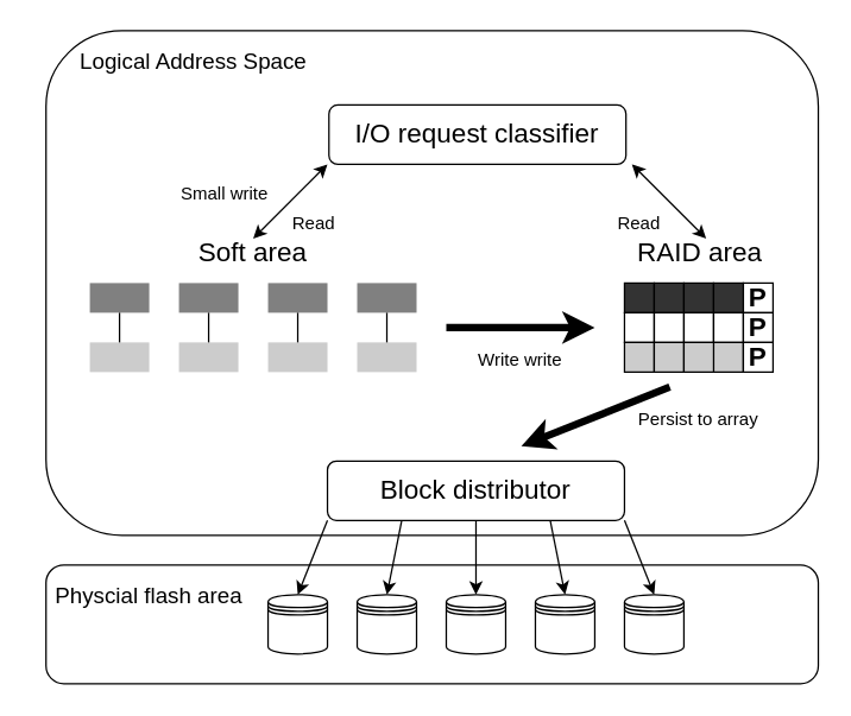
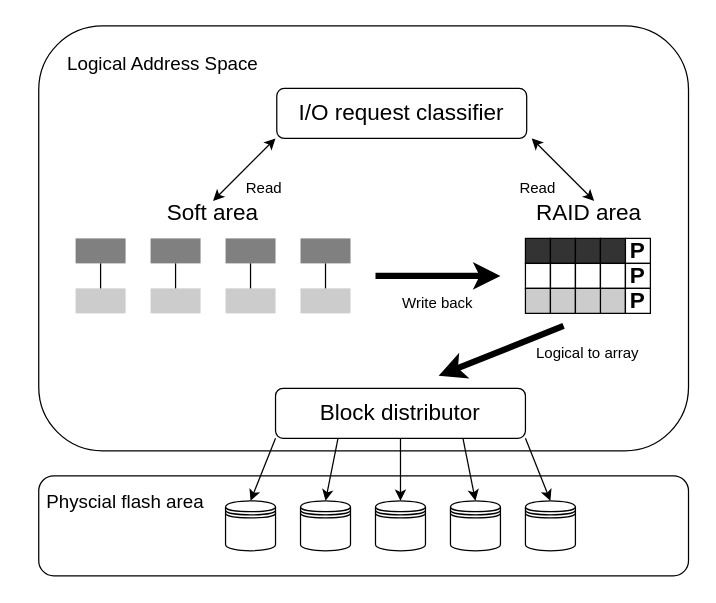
  <mxCell id="0" />
  <mxCell id="1" parent="0" />
  <mxCell id="2" value="" style="shape=datastore;whiteSpace=wrap;html=1;" vertex="1" parent="1"><mxGeometry x="180" y="400" width="40" height="40" as="geometry" /></mxCell>
- <mxCell id="3" value="Logical Address Space" style="rounded=0;whiteSpace=wrap;html=1;fillColor=none;strokeColor=none;fontSize=15;fontFamily=Helvetica;" vertex="1" parent="1"><mxGeometry x="50" width="160" height="40" as="geometry" y="20" /></mxCell>
+ <mxCell id="3" value="Logical Address Space" style="rounded=0;whiteSpace=wrap;html=1;fillColor=none;strokeColor=none;fontSize=15;fontFamily=Helvetica;" vertex="1" parent="1"><mxGeometry x="50" y="30" width="160" height="40" as="geometry" /></mxCell>
  <mxCell id="4" value="&lt;font style=&quot;font-size: 18px;&quot;&gt;I/O request classifier&lt;/font&gt;" style="rounded=1;whiteSpace=wrap;html=1;fillColor=none;" vertex="1" parent="1"><mxGeometry x="221" y="70" width="200" height="40" as="geometry" /></mxCell>
  <mxCell id="5" value="" style="rounded=0;whiteSpace=wrap;html=1;strokeColor=none;gradientColor=none;fillColor=#808080;" vertex="1" parent="1"><mxGeometry x="60" y="190" width="40" height="20" as="geometry" /></mxCell>
  <mxCell id="6" value="" style="rounded=0;whiteSpace=wrap;html=1;strokeColor=none;gradientColor=none;fillColor=#CCCCCC;" vertex="1" parent="1"><mxGeometry x="60" y="230" width="40" height="20" as="geometry" /></mxCell>
  <mxCell id="7" value="" style="endArrow=none;html=1;rounded=0;entryX=0.5;entryY=1;entryDx=0;entryDy=0;exitX=0.5;exitY=0;exitDx=0;exitDy=0;" edge="1" parent="1" source="6" target="5"><mxGeometry width="50" height="50" relative="1" as="geometry"><mxPoint x="100" y="270" as="sourcePoint" /><mxPoint x="150" y="220" as="targetPoint" /></mxGeometry></mxCell>
  <mxCell id="8" value="" style="rounded=0;whiteSpace=wrap;html=1;strokeColor=none;gradientColor=none;fillColor=#808080;" vertex="1" parent="1"><mxGeometry x="120" y="190" width="40" height="20" as="geometry" /></mxCell>
  <mxCell id="9" value="" style="rounded=0;whiteSpace=wrap;html=1;strokeColor=none;gradientColor=none;fillColor=#CCCCCC;" vertex="1" parent="1"><mxGeometry x="120" y="230" width="40" height="20" as="geometry" /></mxCell>
  <mxCell id="10" value="" style="endArrow=none;html=1;rounded=0;entryX=0.5;entryY=1;entryDx=0;entryDy=0;exitX=0.5;exitY=0;exitDx=0;exitDy=0;" edge="1" parent="1" source="9" target="8"><mxGeometry width="50" height="50" relative="1" as="geometry"><mxPoint x="160" y="270" as="sourcePoint" /><mxPoint x="210" y="220" as="targetPoint" /></mxGeometry></mxCell>
  <mxCell id="11" value="" style="rounded=0;whiteSpace=wrap;html=1;strokeColor=none;gradientColor=none;fillColor=#808080;" vertex="1" parent="1"><mxGeometry x="180" y="190" width="40" height="20" as="geometry" /></mxCell>
  <mxCell id="12" value="" style="rounded=0;whiteSpace=wrap;html=1;strokeColor=none;gradientColor=none;fillColor=#CCCCCC;" vertex="1" parent="1"><mxGeometry x="180" y="230" width="40" height="20" as="geometry" /></mxCell>
  <mxCell id="13" value="" style="endArrow=none;html=1;rounded=0;entryX=0.5;entryY=1;entryDx=0;entryDy=0;exitX=0.5;exitY=0;exitDx=0;exitDy=0;" edge="1" parent="1" source="12" target="11"><mxGeometry width="50" height="50" relative="1" as="geometry"><mxPoint x="220" y="270" as="sourcePoint" /><mxPoint x="270" y="220" as="targetPoint" /></mxGeometry></mxCell>
  <mxCell id="14" value="" style="rounded=0;whiteSpace=wrap;html=1;strokeColor=none;gradientColor=none;fillColor=#808080;" vertex="1" parent="1"><mxGeometry x="240" y="190" width="40" height="20" as="geometry" /></mxCell>
  <mxCell id="15" value="" style="rounded=0;whiteSpace=wrap;html=1;strokeColor=none;gradientColor=none;fillColor=#CCCCCC;" vertex="1" parent="1"><mxGeometry x="240" y="230" width="40" height="20" as="geometry" /></mxCell>
  <mxCell id="16" value="" style="endArrow=none;html=1;rounded=0;entryX=0.5;entryY=1;entryDx=0;entryDy=0;exitX=0.5;exitY=0;exitDx=0;exitDy=0;" edge="1" parent="1" source="15" target="14"><mxGeometry width="50" height="50" relative="1" as="geometry"><mxPoint x="280" y="270" as="sourcePoint" /><mxPoint x="330" y="220" as="targetPoint" /></mxGeometry></mxCell>
  <mxCell id="17" value="Soft area" style="rounded=0;whiteSpace=wrap;html=1;fillColor=none;strokeColor=none;fontSize=18;" vertex="1" parent="1"><mxGeometry x="130" y="160" width="80" height="20" as="geometry" /></mxCell>
  <mxCell id="18" value="" style="rounded=0;whiteSpace=wrap;html=1;strokeColor=default;fillColor=#CCCCCC;" vertex="1" parent="1"><mxGeometry x="480" y="230" width="20" height="20" as="geometry" /></mxCell>
  <mxCell id="19" value="" style="rounded=0;whiteSpace=wrap;html=1;strokeColor=default;fillColor=#333333;" vertex="1" parent="1"><mxGeometry x="420" y="190" width="20" height="20" as="geometry" /></mxCell>
  <mxCell id="20" value="" style="rounded=0;whiteSpace=wrap;html=1;strokeColor=default;fillColor=none;fontSize=18;fontStyle=1" vertex="1" parent="1"><mxGeometry x="420" y="210" width="20" height="20" as="geometry" /></mxCell>
  <mxCell id="21" value="P" style="rounded=0;whiteSpace=wrap;html=1;strokeColor=default;fillColor=none;fontSize=18;fontStyle=1" vertex="1" parent="1"><mxGeometry x="500" y="190" width="20" height="20" as="geometry" /></mxCell>
  <mxCell id="22" value="RAID area" style="rounded=0;whiteSpace=wrap;html=1;fillColor=none;strokeColor=none;fontSize=18;" vertex="1" parent="1"><mxGeometry x="421" y="160" width="100" height="20" as="geometry" /></mxCell>
  <mxCell id="23" value="" style="endArrow=classic;html=1;rounded=0;strokeWidth=5;" edge="1" parent="1"><mxGeometry width="50" height="50" relative="1" as="geometry"><mxPoint x="300" y="220" as="sourcePoint" /><mxPoint x="400" y="220" as="targetPoint" /></mxGeometry></mxCell>
- <mxCell id="24" value="&lt;font style=&quot;font-size: 12px;&quot;&gt;Write write&lt;/font&gt;" style="rounded=0;whiteSpace=wrap;html=1;fillColor=none;strokeColor=none;fontSize=15;fontFamily=Helvetica;" vertex="1" parent="1"><mxGeometry x="300" y="230" width="100" height="20" as="geometry" /></mxCell>
+ <mxCell id="24" value="&lt;font style=&quot;font-size: 12px;&quot;&gt;Write back&lt;/font&gt;" style="rounded=0;whiteSpace=wrap;html=1;fillColor=none;strokeColor=none;fontSize=15;fontFamily=Helvetica;" vertex="1" parent="1"><mxGeometry x="300" y="230" width="100" height="20" as="geometry" /></mxCell>
  <mxCell id="25" value="" style="rounded=0;whiteSpace=wrap;html=1;strokeColor=default;fillColor=#333333;" vertex="1" parent="1"><mxGeometry x="440" y="190" width="20" height="20" as="geometry" /></mxCell>
  <mxCell id="26" value="" style="rounded=0;whiteSpace=wrap;html=1;strokeColor=default;fillColor=#333333;" vertex="1" parent="1"><mxGeometry x="460" y="190" width="20" height="20" as="geometry" /></mxCell>
  <mxCell id="27" value="" style="rounded=0;whiteSpace=wrap;html=1;strokeColor=default;fillColor=#333333;" vertex="1" parent="1"><mxGeometry x="480" y="190" width="20" height="20" as="geometry" /></mxCell>
  <mxCell id="28" value="P" style="rounded=0;whiteSpace=wrap;html=1;strokeColor=default;fillColor=none;fontSize=18;fontStyle=1" vertex="1" parent="1"><mxGeometry x="500" y="230" width="20" height="20" as="geometry" /></mxCell>
  <mxCell id="29" value="P" style="rounded=0;whiteSpace=wrap;html=1;strokeColor=default;fillColor=none;fontSize=18;fontStyle=1" vertex="1" parent="1"><mxGeometry x="500" y="210" width="20" height="20" as="geometry" /></mxCell>
  <mxCell id="30" value="" style="rounded=0;whiteSpace=wrap;html=1;strokeColor=default;fillColor=none;fontSize=18;fontStyle=1" vertex="1" parent="1"><mxGeometry x="440" y="210" width="20" height="20" as="geometry" /></mxCell>
  <mxCell id="31" value="" style="rounded=0;whiteSpace=wrap;html=1;strokeColor=default;fillColor=none;fontSize=18;fontStyle=1" vertex="1" parent="1"><mxGeometry x="460" y="210" width="20" height="20" as="geometry" /></mxCell>
  <mxCell id="32" value="" style="rounded=0;whiteSpace=wrap;html=1;strokeColor=default;fillColor=none;fontSize=18;fontStyle=1" vertex="1" parent="1"><mxGeometry x="480" y="210" width="20" height="20" as="geometry" /></mxCell>
  <mxCell id="33" value="" style="rounded=0;whiteSpace=wrap;html=1;strokeColor=default;fillColor=#CCCCCC;" vertex="1" parent="1"><mxGeometry x="420" y="230" width="20" height="20" as="geometry" /></mxCell>
  <mxCell id="34" value="" style="rounded=0;whiteSpace=wrap;html=1;strokeColor=default;fillColor=#CCCCCC;" vertex="1" parent="1"><mxGeometry x="440" y="230" width="20" height="20" as="geometry" /></mxCell>
  <mxCell id="35" value="" style="rounded=0;whiteSpace=wrap;html=1;strokeColor=default;fillColor=#CCCCCC;" vertex="1" parent="1"><mxGeometry x="460" y="230" width="20" height="20" as="geometry" /></mxCell>
  <mxCell id="36" value="" style="shape=datastore;whiteSpace=wrap;html=1;" vertex="1" parent="1"><mxGeometry x="240" y="400" width="40" height="40" as="geometry" /></mxCell>
  <mxCell id="37" value="" style="shape=datastore;whiteSpace=wrap;html=1;" vertex="1" parent="1"><mxGeometry x="300" y="400" width="40" height="40" as="geometry" /></mxCell>
  <mxCell id="38" value="" style="shape=datastore;whiteSpace=wrap;html=1;" vertex="1" parent="1"><mxGeometry x="360" y="400" width="40" height="40" as="geometry" /></mxCell>
  <mxCell id="39" value="" style="shape=datastore;whiteSpace=wrap;html=1;" vertex="1" parent="1"><mxGeometry x="420" y="400" width="40" height="40" as="geometry" /></mxCell>
  <mxCell id="40" value="&lt;font style=&quot;font-size: 18px;&quot;&gt;Block distributor&lt;/font&gt;" style="rounded=1;whiteSpace=wrap;html=1;fillColor=none;" vertex="1" parent="1"><mxGeometry x="220" y="310" width="200" height="40" as="geometry" /></mxCell>
  <mxCell id="41" value="" style="endArrow=classic;startArrow=classic;html=1;rounded=0;" edge="1" parent="1"><mxGeometry width="50" height="50" relative="1" as="geometry"><mxPoint x="170" y="160" as="sourcePoint" /><mxPoint x="220" y="110" as="targetPoint" /></mxGeometry></mxCell>
- <mxCell id="42" value="Small write" style="rounded=0;whiteSpace=wrap;html=1;fillColor=none;strokeColor=none;fontSize=12;fontFamily=Helvetica;" vertex="1" parent="1"><mxGeometry x="110.5" y="120" width="80" height="20" as="geometry" /></mxCell>
  <mxCell id="43" value="" style="endArrow=classic;startArrow=classic;html=1;rounded=0;" edge="1" parent="1"><mxGeometry width="50" height="50" relative="1" as="geometry"><mxPoint x="475" y="160" as="sourcePoint" /><mxPoint x="425" y="110" as="targetPoint" /></mxGeometry></mxCell>
  <mxCell id="44" value="Read" style="rounded=0;whiteSpace=wrap;html=1;fillColor=none;strokeColor=none;fontSize=12;fontFamily=Helvetica;" vertex="1" parent="1"><mxGeometry x="190.5" y="140" width="40" height="20" as="geometry" /></mxCell>
  <mxCell id="45" value="Read" style="rounded=0;whiteSpace=wrap;html=1;fillColor=none;strokeColor=none;fontSize=12;fontFamily=Helvetica;" vertex="1" parent="1"><mxGeometry x="410" y="140" width="40" height="20" as="geometry" /></mxCell>
  <mxCell id="46" value="" style="endArrow=classic;html=1;rounded=0;strokeWidth=5;" edge="1" parent="1"><mxGeometry width="50" height="50" relative="1" as="geometry"><mxPoint x="450.5" y="260" as="sourcePoint" /><mxPoint x="350.5" y="300" as="targetPoint" /></mxGeometry></mxCell>
- <mxCell id="47" value="&lt;span style=&quot;font-size: 12px;&quot;&gt;Persist to array&lt;/span&gt;" style="rounded=0;whiteSpace=wrap;html=1;fillColor=none;strokeColor=none;fontSize=15;fontFamily=Helvetica;" vertex="1" parent="1"><mxGeometry x="420" y="270" width="100" height="20" as="geometry" /></mxCell>
+ <mxCell id="47" value="&lt;span style=&quot;font-size: 12px;&quot;&gt;Logical to array&lt;/span&gt;" style="rounded=0;whiteSpace=wrap;html=1;fillColor=none;strokeColor=none;fontSize=15;fontFamily=Helvetica;" vertex="1" parent="1"><mxGeometry x="420" y="270" width="100" height="20" as="geometry" /></mxCell>
  <mxCell id="48" value="" style="rounded=1;whiteSpace=wrap;html=1;fillColor=none;" vertex="1" parent="1"><mxGeometry x="30.5" width="520" height="340" as="geometry" y="20" /></mxCell>
  <mxCell id="49" value="" style="rounded=1;whiteSpace=wrap;html=1;fillColor=none;" vertex="1" parent="1"><mxGeometry x="30.5" y="380" width="520" height="80" as="geometry" /></mxCell>
  <mxCell id="50" value="" style="endArrow=classic;html=1;rounded=0;exitX=0;exitY=1;exitDx=0;exitDy=0;entryX=0.5;entryY=0;entryDx=0;entryDy=0;" edge="1" parent="1" source="40" target="2"><mxGeometry width="50" height="50" relative="1" as="geometry"><mxPoint x="470.5" y="510" as="sourcePoint" /><mxPoint x="360.5" y="490" as="targetPoint" /></mxGeometry></mxCell>
  <mxCell id="51" value="" style="endArrow=classic;html=1;rounded=0;exitX=0.25;exitY=1;exitDx=0;exitDy=0;entryX=0.5;entryY=0;entryDx=0;entryDy=0;" edge="1" parent="1" source="40" target="36"><mxGeometry width="50" height="50" relative="1" as="geometry"><mxPoint x="540.5" y="540" as="sourcePoint" /><mxPoint x="590.5" y="490" as="targetPoint" /></mxGeometry></mxCell>
  <mxCell id="52" value="" style="endArrow=classic;html=1;rounded=0;exitX=0.5;exitY=1;exitDx=0;exitDy=0;entryX=0.5;entryY=0;entryDx=0;entryDy=0;" edge="1" parent="1" source="40" target="37"><mxGeometry width="50" height="50" relative="1" as="geometry"><mxPoint x="540.5" y="540" as="sourcePoint" /><mxPoint x="590.5" y="490" as="targetPoint" /></mxGeometry></mxCell>
  <mxCell id="53" value="" style="endArrow=classic;html=1;rounded=0;exitX=0.75;exitY=1;exitDx=0;exitDy=0;entryX=0.5;entryY=0;entryDx=0;entryDy=0;" edge="1" parent="1" source="40" target="38"><mxGeometry width="50" height="50" relative="1" as="geometry"><mxPoint x="540.5" y="540" as="sourcePoint" /><mxPoint x="590.5" y="490" as="targetPoint" /></mxGeometry></mxCell>
  <mxCell id="54" value="" style="endArrow=classic;html=1;rounded=0;exitX=1;exitY=1;exitDx=0;exitDy=0;entryX=0.5;entryY=0;entryDx=0;entryDy=0;" edge="1" parent="1" source="40" target="39"><mxGeometry width="50" height="50" relative="1" as="geometry"><mxPoint x="540.5" y="540" as="sourcePoint" /><mxPoint x="590.5" y="490" as="targetPoint" /></mxGeometry></mxCell>
  <mxCell id="55" value="Physcial flash area" style="rounded=0;whiteSpace=wrap;html=1;fillColor=none;strokeColor=none;fontSize=15;fontFamily=Helvetica;" vertex="1" parent="1"><mxGeometry y="380" width="160" height="40" as="geometry" x="20" /></mxCell>
